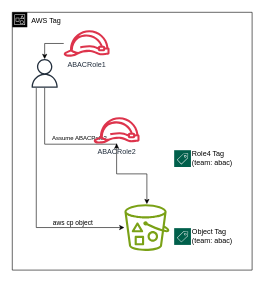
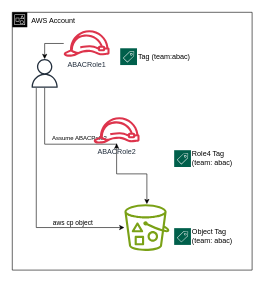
  <mxCell id="0" />
  <mxCell id="1" parent="0" />
- <mxCell id="2" value="AWS Tag" style="points=[[0,0],[0.25,0],[0.5,0],[0.75,0],[1,0],[1,0.25],[1,0.5],[1,0.75],[1,1],[0.75,1],[0.5,1],[0.25,1],[0,1],[0,0.75],[0,0.5],[0,0.25]];outlineConnect=0;html=1;whiteSpace=wrap;fontSize=12;fontStyle=0;container=1;pointerEvents=0;collapsible=0;recursiveResize=0;shape=mxgraph.aws4.group;grIcon=mxgraph.aws4.group_account;verticalAlign=top;align=left;spacingLeft=30;dashed=0;" vertex="1" parent="1"><mxGeometry x="20" y="20" width="400" height="430" as="geometry" /></mxCell>
+ <mxCell id="2" value="AWS Account" style="points=[[0,0],[0.25,0],[0.5,0],[0.75,0],[1,0],[1,0.25],[1,0.5],[1,0.75],[1,1],[0.75,1],[0.5,1],[0.25,1],[0,1],[0,0.75],[0,0.5],[0,0.25]];outlineConnect=0;html=1;whiteSpace=wrap;fontSize=12;fontStyle=0;container=1;pointerEvents=0;collapsible=0;recursiveResize=0;shape=mxgraph.aws4.group;grIcon=mxgraph.aws4.group_account;verticalAlign=top;align=left;spacingLeft=30;dashed=0;" vertex="1" parent="1"><mxGeometry x="20" y="20" width="400" height="430" as="geometry" /></mxCell>
  <mxCell id="3" value="Assume ABACRole2" style="edgeStyle=orthogonalEdgeStyle;rounded=0;orthogonalLoop=1;jettySize=auto;html=1;fontSize=10;" edge="1" parent="2" source="6" target="9"><mxGeometry x="0.417" y="10" relative="1" as="geometry"><Array as="points"><mxPoint x="54" y="220" /></Array><mxPoint as="offset" /></mxGeometry></mxCell>
  <mxCell id="4" style="edgeStyle=orthogonalEdgeStyle;rounded=0;orthogonalLoop=1;jettySize=auto;html=1;" edge="1" parent="2" source="6" target="7"><mxGeometry relative="1" as="geometry"><Array as="points"><mxPoint x="40" y="359" /></Array></mxGeometry></mxCell>
  <mxCell id="5" value="aws cp object" style="edgeLabel;html=1;align=center;verticalAlign=middle;resizable=0;points=[];" vertex="1" connectable="0" parent="4"><mxGeometry x="0.581" y="1" relative="1" as="geometry"><mxPoint x="-7" y="-8" as="offset" /></mxGeometry></mxCell>
  <mxCell id="6" value="" style="sketch=0;outlineConnect=0;fontColor=#232F3E;gradientColor=none;fillColor=#232F3D;strokeColor=none;dashed=0;verticalLabelPosition=bottom;verticalAlign=top;align=center;html=1;fontSize=12;fontStyle=0;aspect=fixed;pointerEvents=1;shape=mxgraph.aws4.user;" vertex="1" parent="2"><mxGeometry x="30" y="78" width="48" height="48" as="geometry" /></mxCell>
  <mxCell id="7" value="" style="sketch=0;outlineConnect=0;fontColor=#232F3E;gradientColor=none;fillColor=#7AA116;strokeColor=none;dashed=0;verticalLabelPosition=bottom;verticalAlign=top;align=center;html=1;fontSize=12;fontStyle=0;aspect=fixed;pointerEvents=1;shape=mxgraph.aws4.bucket_with_objects;" vertex="1" parent="2"><mxGeometry x="187" y="320" width="75" height="78" as="geometry" /></mxCell>
  <mxCell id="8" value="" style="edgeStyle=orthogonalEdgeStyle;rounded=0;orthogonalLoop=1;jettySize=auto;html=1;" edge="1" parent="2" source="9" target="7"><mxGeometry relative="1" as="geometry" /></mxCell>
  <mxCell id="9" value="ABACRole2" style="sketch=0;outlineConnect=0;fontColor=#232F3E;gradientColor=none;fillColor=#DD344C;strokeColor=none;dashed=0;verticalLabelPosition=bottom;verticalAlign=top;align=center;html=1;fontSize=12;fontStyle=0;aspect=fixed;pointerEvents=1;shape=mxgraph.aws4.role;" vertex="1" parent="2"><mxGeometry x="135" y="175" width="78" height="44" as="geometry" /></mxCell>
  <mxCell id="10" value="Role4 Tag&amp;nbsp;&lt;br&gt;(team: abac)" style="sketch=0;pointerEvents=1;shadow=0;dashed=0;html=1;strokeColor=none;fillColor=#005F4B;labelPosition=right;verticalLabelPosition=middle;verticalAlign=middle;align=left;outlineConnect=0;shape=mxgraph.veeam2.tag;" vertex="1" parent="2"><mxGeometry x="270" y="230" width="28.0" height="28.0" as="geometry" /></mxCell>
  <mxCell id="11" value="Object Tag&lt;div&gt;(team: abac)&lt;/div&gt;" style="sketch=0;pointerEvents=1;shadow=0;dashed=0;html=1;strokeColor=none;fillColor=#005F4B;labelPosition=right;verticalLabelPosition=middle;verticalAlign=middle;align=left;outlineConnect=0;shape=mxgraph.veeam2.tag;" vertex="1" parent="2"><mxGeometry x="270" y="360" width="28.0" height="28.0" as="geometry" /></mxCell>
  <mxCell id="12" style="edgeStyle=orthogonalEdgeStyle;rounded=0;orthogonalLoop=1;jettySize=auto;html=1;" edge="1" parent="2" source="13" target="6"><mxGeometry relative="1" as="geometry" /></mxCell>
  <mxCell id="13" value="ABACRole1" style="sketch=0;outlineConnect=0;fontColor=#232F3E;gradientColor=none;fillColor=#DD344C;strokeColor=none;dashed=0;verticalLabelPosition=bottom;verticalAlign=top;align=center;html=1;fontSize=12;fontStyle=0;aspect=fixed;pointerEvents=1;shape=mxgraph.aws4.role;" vertex="1" parent="2"><mxGeometry x="85" y="30" width="78" height="44" as="geometry" /></mxCell>
+ <mxCell id="14" value="Tag (team:abac)" style="sketch=0;pointerEvents=1;shadow=0;dashed=0;html=1;strokeColor=none;fillColor=#005F4B;labelPosition=right;verticalLabelPosition=middle;verticalAlign=middle;align=left;outlineConnect=0;shape=mxgraph.veeam2.tag;" vertex="1" parent="2"><mxGeometry x="180" y="60" width="28.0" height="28.0" as="geometry" /></mxCell>
